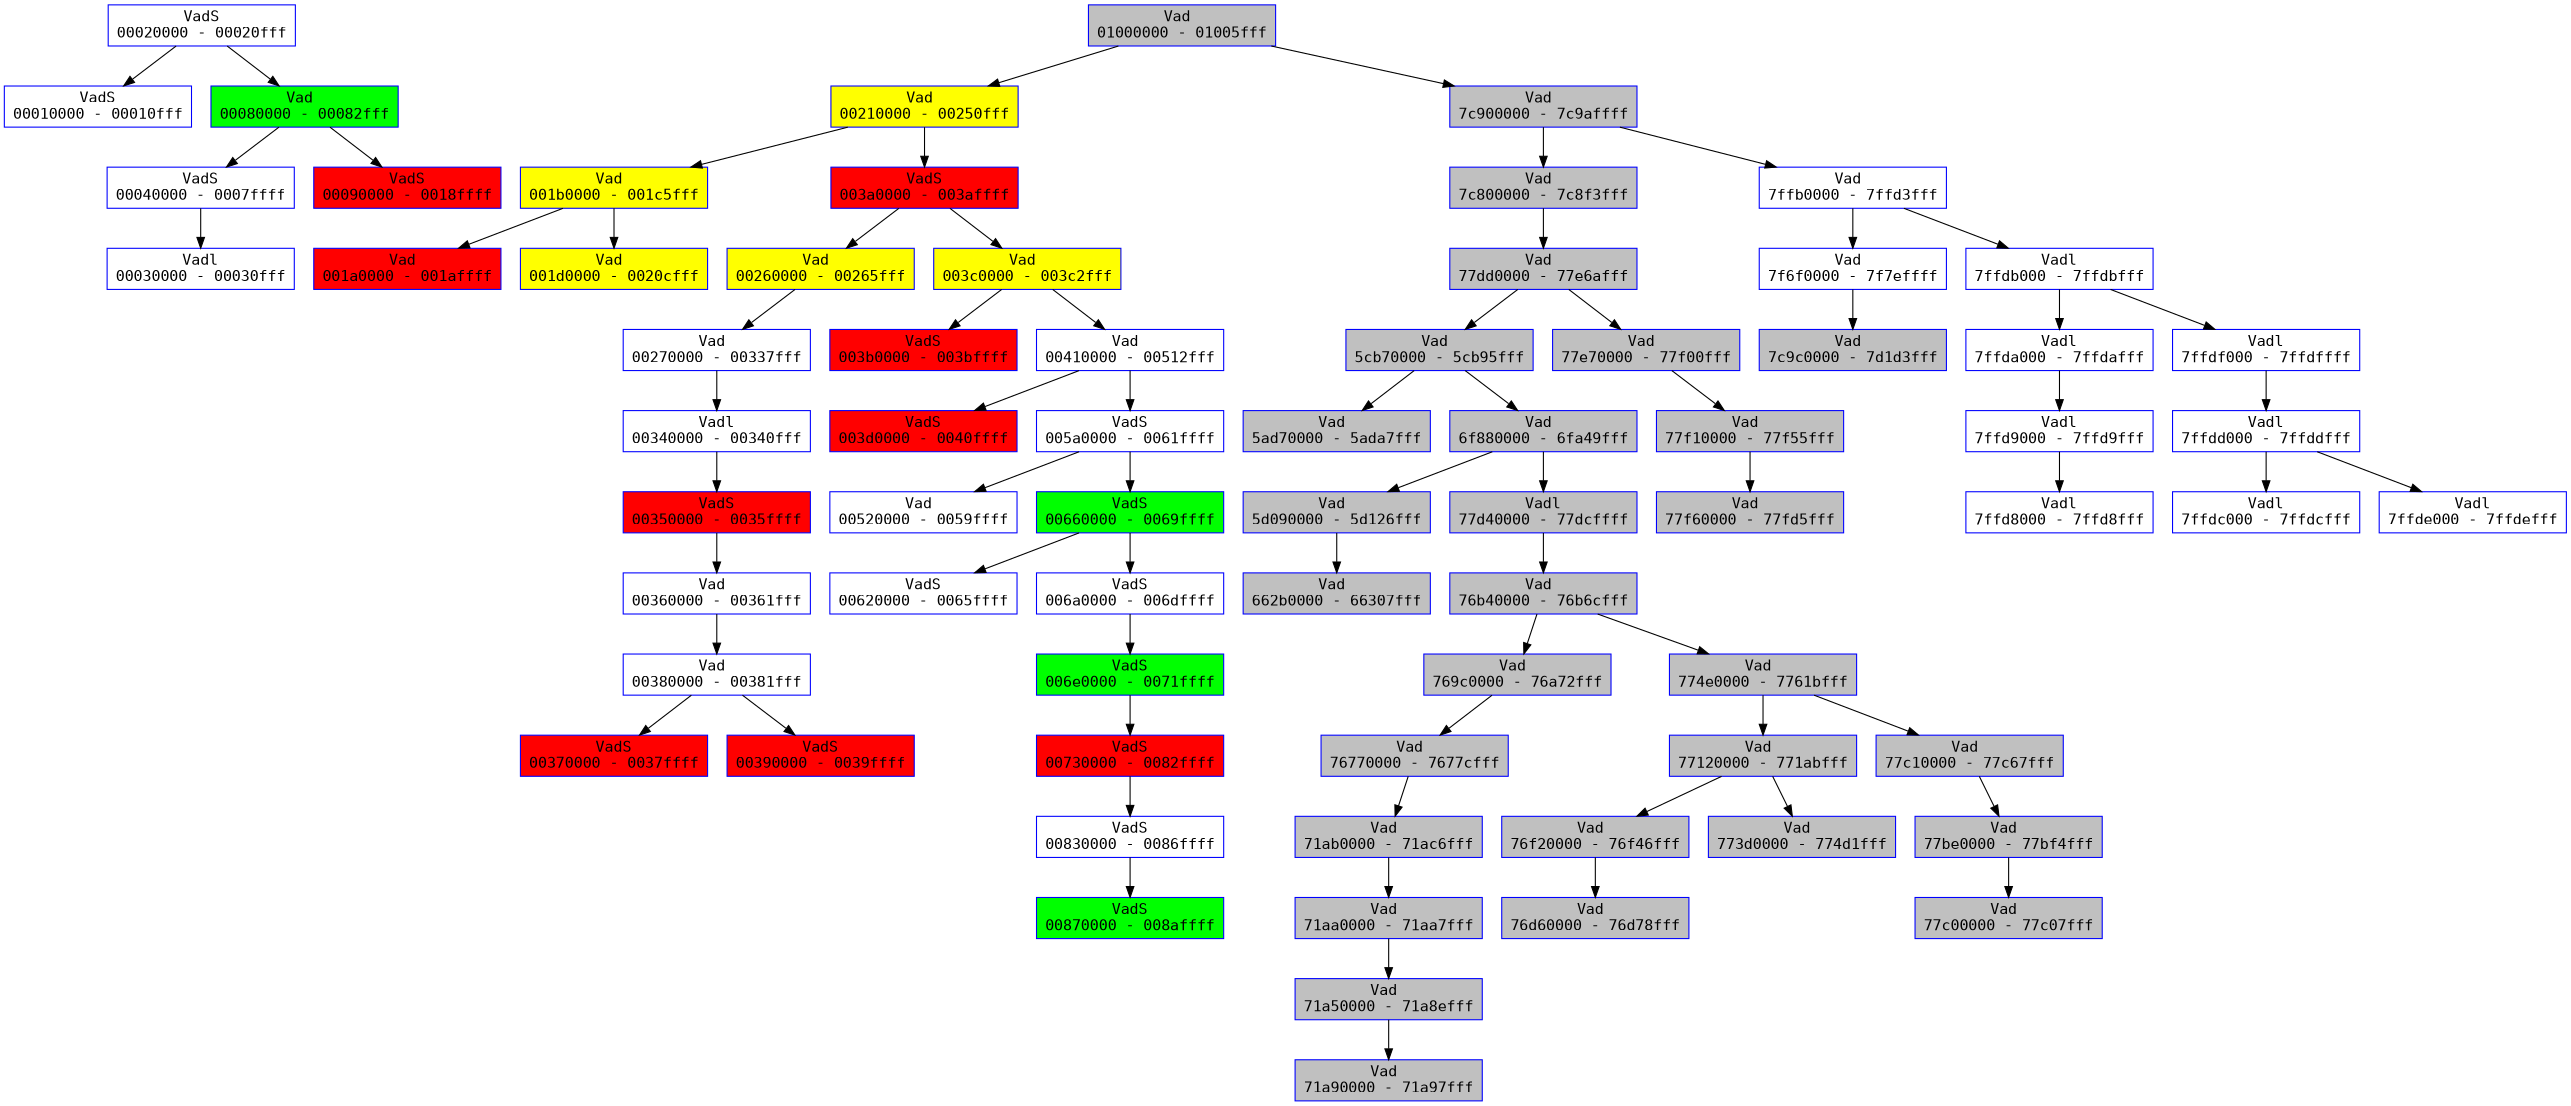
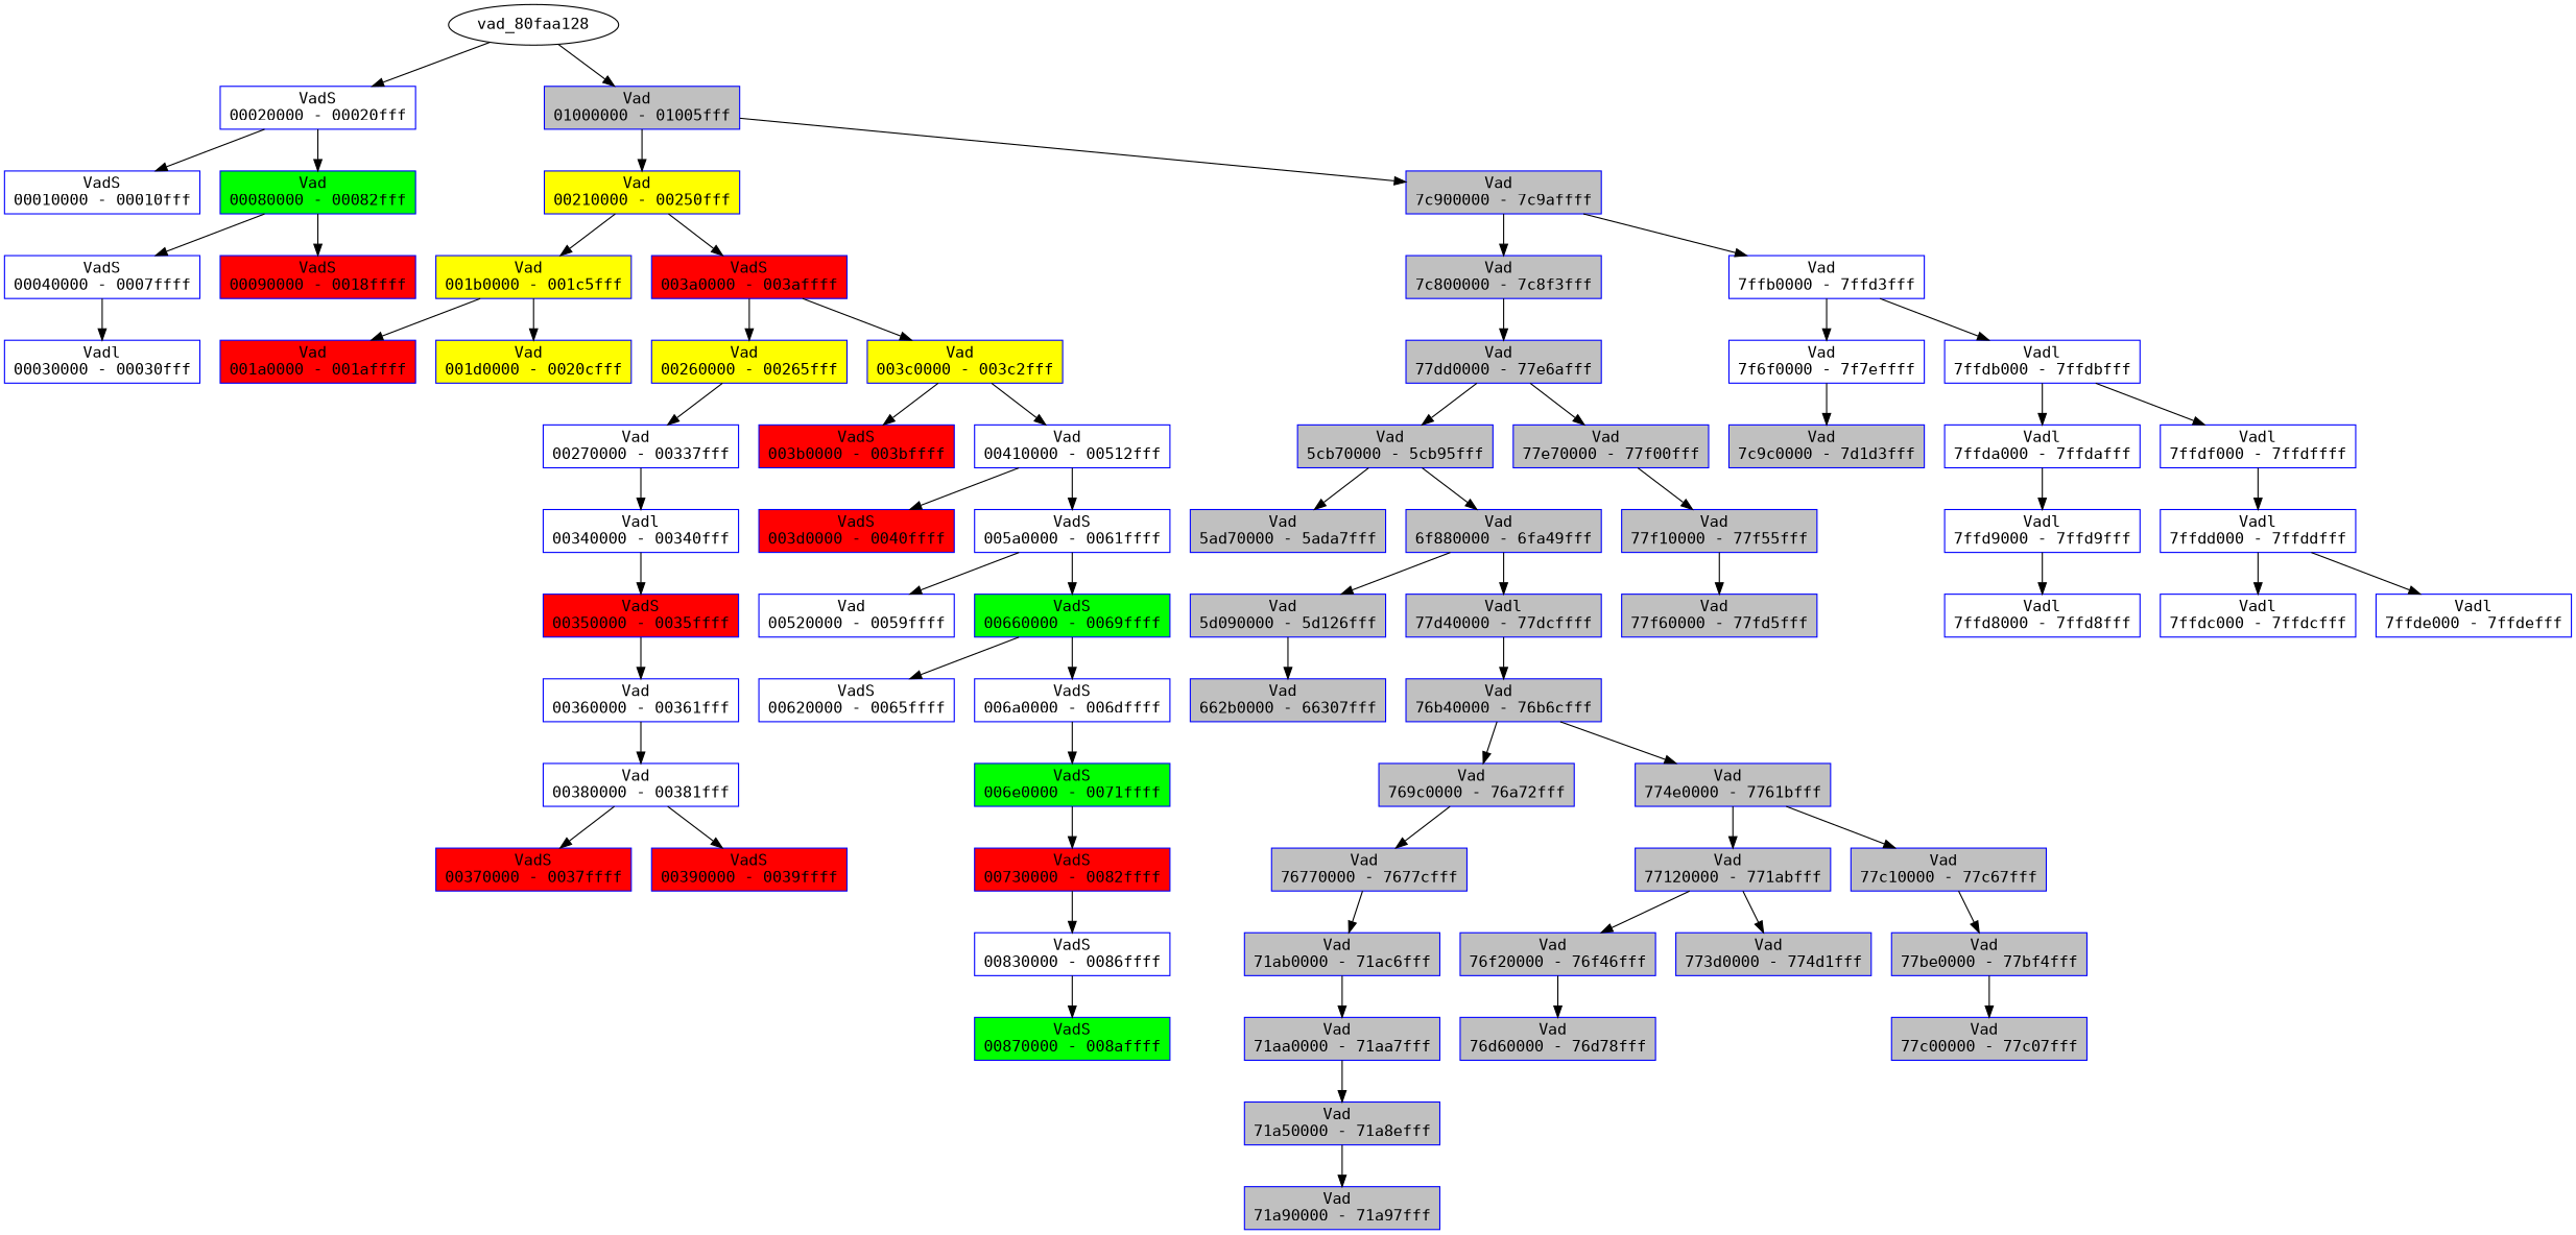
  digraph {
    rankdir=TB
    fontname="DejaVu Sans Mono"
    node [color=blue fillcolor=gray shape=record style=filled fontname="DejaVu Sans Mono"]
    edge [fontname="DejaVu Sans Mono"]
    n1 [fillcolor=white label="{ VadS\n00020000 - 00020fff }"]
+   vad_80faa128 [color="" fillcolor="" shape="" style=""]
    n3 [label="{ Vad \n01000000 - 01005fff }"]
    n4 [fillcolor=white label="{ VadS\n00010000 - 00010fff }"]
    n5 [fillcolor=green label="{ Vad \n00080000 - 00082fff }"]
    n6 [fillcolor=white label="{ VadS\n00040000 - 0007ffff }"]
    n7 [fillcolor=red label="{ VadS\n00090000 - 0018ffff }"]
    n8 [fillcolor=white label="{ Vadl\n00030000 - 00030fff }"]
    n9 [fillcolor=yellow label="{ Vad \n00210000 - 00250fff }"]
    n10 [label="{ Vad \n7c900000 - 7c9affff }"]
    n11 [fillcolor=yellow label="{ Vad \n001b0000 - 001c5fff }"]
    n12 [fillcolor=red label="{ VadS\n003a0000 - 003affff }"]
    n13 [fillcolor=red label="{ Vad \n001a0000 - 001affff }"]
    n14 [fillcolor=yellow label="{ Vad \n001d0000 - 0020cfff }"]
    n15 [fillcolor=yellow label="{ Vad \n00260000 - 00265fff }"]
    n16 [fillcolor=yellow label="{ Vad \n003c0000 - 003c2fff }"]
    n17 [fillcolor=white label="{ Vad \n00270000 - 00337fff }"]
    n18 [fillcolor=white label="{ Vadl\n00340000 - 00340fff }"]
    n19 [fillcolor=red label="{ VadS\n00350000 - 0035ffff }"]
    n20 [fillcolor=white label="{ Vad \n00360000 - 00361fff }"]
    n21 [fillcolor=white label="{ Vad \n00380000 - 00381fff }"]
    n22 [fillcolor=red label="{ VadS\n00370000 - 0037ffff }"]
    n23 [fillcolor=red label="{ VadS\n00390000 - 0039ffff }"]
    n24 [fillcolor=red label="{ VadS\n003b0000 - 003bffff }"]
    n25 [fillcolor=white label="{ Vad \n00410000 - 00512fff }"]
    n26 [fillcolor=red label="{ VadS\n003d0000 - 0040ffff }"]
    n27 [fillcolor=white label="{ VadS\n005a0000 - 0061ffff }"]
    n28 [fillcolor=white label="{ Vad \n00520000 - 0059ffff }"]
    n29 [fillcolor=green label="{ VadS\n00660000 - 0069ffff }"]
    n30 [fillcolor=white label="{ VadS\n00620000 - 0065ffff }"]
    n31 [fillcolor=white label="{ VadS\n006a0000 - 006dffff }"]
    n32 [fillcolor=green label="{ VadS\n006e0000 - 0071ffff }"]
    n33 [fillcolor=red label="{ VadS\n00730000 - 0082ffff }"]
    n34 [fillcolor=white label="{ VadS\n00830000 - 0086ffff }"]
    n35 [fillcolor=green label="{ VadS\n00870000 - 008affff }"]
    n36 [label="{ Vad \n7c800000 - 7c8f3fff }"]
    n37 [fillcolor=white label="{ Vad \n7ffb0000 - 7ffd3fff }"]
    n38 [label="{ Vad \n77dd0000 - 77e6afff }"]
    n39 [label="{ Vad \n5cb70000 - 5cb95fff }"]
    n40 [label="{ Vad \n77e70000 - 77f00fff }"]
    n41 [label="{ Vad \n5ad70000 - 5ada7fff }"]
    n42 [label="{ Vad \n6f880000 - 6fa49fff }"]
    n43 [label="{ Vad \n5d090000 - 5d126fff }"]
    n44 [label="{ Vadl\n77d40000 - 77dcffff }"]
    n45 [label="{ Vad \n662b0000 - 66307fff }"]
    n46 [label="{ Vad \n76b40000 - 76b6cfff }"]
    n47 [label="{ Vad \n769c0000 - 76a72fff }"]
    n48 [label="{ Vad \n774e0000 - 7761bfff }"]
    n49 [label="{ Vad \n76770000 - 7677cfff }"]
    n50 [label="{ Vad \n71ab0000 - 71ac6fff }"]
    n51 [label="{ Vad \n71aa0000 - 71aa7fff }"]
    n52 [label="{ Vad \n71a50000 - 71a8efff }"]
    n53 [label="{ Vad \n71a90000 - 71a97fff }"]
    n54 [label="{ Vad \n77120000 - 771abfff }"]
    n55 [label="{ Vad \n77c10000 - 77c67fff }"]
    n56 [label="{ Vad \n76f20000 - 76f46fff }"]
    n57 [label="{ Vad \n773d0000 - 774d1fff }"]
    n58 [label="{ Vad \n76d60000 - 76d78fff }"]
    n59 [label="{ Vad \n77be0000 - 77bf4fff }"]
    n60 [label="{ Vad \n77c00000 - 77c07fff }"]
    n61 [label="{ Vad \n77f10000 - 77f55fff }"]
    n62 [label="{ Vad \n77f60000 - 77fd5fff }"]
    n63 [fillcolor=white label="{ Vad \n7f6f0000 - 7f7effff }"]
    n64 [fillcolor=white label="{ Vadl\n7ffdb000 - 7ffdbfff }"]
    n65 [label="{ Vad \n7c9c0000 - 7d1d3fff }"]
    n66 [fillcolor=white label="{ Vadl\n7ffda000 - 7ffdafff }"]
    n67 [fillcolor=white label="{ Vadl\n7ffdf000 - 7ffdffff }"]
    n68 [fillcolor=white label="{ Vadl\n7ffd9000 - 7ffd9fff }"]
    n69 [fillcolor=white label="{ Vadl\n7ffd8000 - 7ffd8fff }"]
    n70 [fillcolor=white label="{ Vadl\n7ffdd000 - 7ffddfff }"]
    n71 [fillcolor=white label="{ Vadl\n7ffdc000 - 7ffdcfff }"]
    n72 [fillcolor=white label="{ Vadl\n7ffde000 - 7ffdefff }"]
    n1 -> n4
    n1 -> n5
+   vad_80faa128 -> n1
+   vad_80faa128 -> n3
    n3 -> n9
    n3 -> n10
    n5 -> n6
    n5 -> n7
    n6 -> n8
    n9 -> n11
    n9 -> n12
    n10 -> n36
    n10 -> n37
    n11 -> n13
    n11 -> n14
    n12 -> n15
    n12 -> n16
    n15 -> n17
    n16 -> n24
    n16 -> n25
    n17 -> n18
    n18 -> n19
    n19 -> n20
    n20 -> n21
    n21 -> n22
    n21 -> n23
    n25 -> n26
    n25 -> n27
    n27 -> n28
    n27 -> n29
    n29 -> n30
    n29 -> n31
    n31 -> n32
    n32 -> n33
    n33 -> n34
    n34 -> n35
    n36 -> n38
    n37 -> n63
    n37 -> n64
    n38 -> n39
    n38 -> n40
    n39 -> n41
    n39 -> n42
    n40 -> n61
    n42 -> n43
    n42 -> n44
    n43 -> n45
    n44 -> n46
    n46 -> n47
    n46 -> n48
    n47 -> n49
    n48 -> n54
    n48 -> n55
    n49 -> n50
    n50 -> n51
    n51 -> n52
    n52 -> n53
    n54 -> n56
    n54 -> n57
    n55 -> n59
    n56 -> n58
    n59 -> n60
    n61 -> n62
    n63 -> n65
    n64 -> n66
    n64 -> n67
    n66 -> n68
    n67 -> n70
    n68 -> n69
    n70 -> n71
    n70 -> n72
  }
